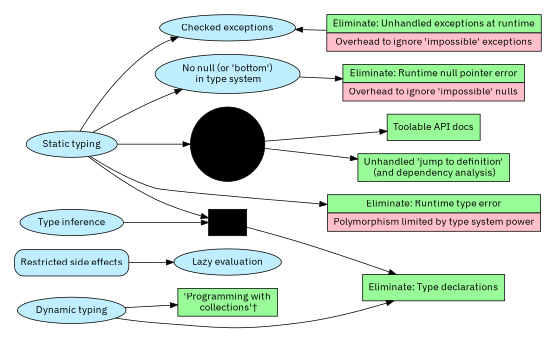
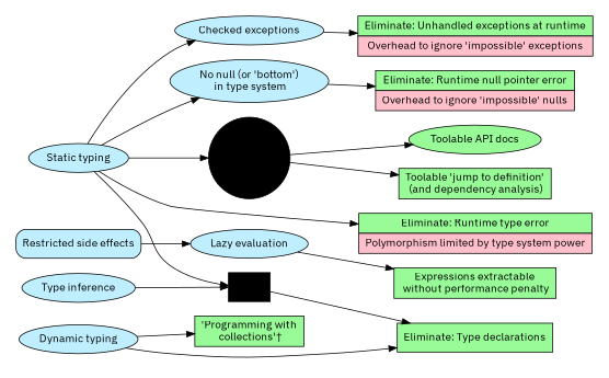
  digraph {
    color=white
    fontname="IBM Plex Sans"
    fontsize=16
    rankdir=LR
    node [fillcolor=lightblue1 fontname="IBM Plex Sans" style=filled]
    edge [fontname="IBM Plex Sans"]
    n1 [label="Static typing"]
    n2 [label="Restricted side effects" shape=Mrecord]
    n3 [label="Type inference"]
    n4 [label="Dynamic typing"]
-   n6 [fillcolor=palegreen label="Unhandled 'jump to definition'\n (and dependency analysis)" shape=box]
-   n7 [fillcolor=palegreen label="Toolable API docs" shape=box]
+   n5 [fillcolor=palegreen label="Expressions extractable\n without performance penalty" shape=box]
+   n6 [fillcolor=palegreen label="Toolable 'jump to definition'\n (and dependency analysis)" shape=box]
+   n7 [fillcolor=palegreen label="Toolable API docs" shape=ellipse]
    n8 [fillcolor=white label=<             <table border="0" cellborder="1" cellspacing="0" cellpadding="4">                 <tr><td bgcolor="palegreen"> Eliminate: Runtime null pointer error </td></tr>                 <tr><td bgcolor="pink"> Overhead to ignore 'impossible' nulls </td></tr>             </table>> margin=0 shape=none]
    n9 [fillcolor=white label=<             <table border="0" cellborder="1" cellspacing="0" cellpadding="4">                 <tr><td bgcolor="palegreen"> Eliminate: Runtime type error </td></tr>                 <tr><td bgcolor="pink"> Polymorphism limited by type system power </td></tr>             </table>> margin=0 shape=none]
    n10 [fillcolor=white label=<             <table border="0" cellborder="1" cellspacing="0" cellpadding="4">                 <tr><td bgcolor="palegreen"> Eliminate: Unhandled exceptions at runtime </td></tr>                 <tr><td bgcolor="pink"> Overhead to ignore 'impossible' exceptions </td></tr>             </table>> margin=0 shape=none]
    n11 [fillcolor=palegreen label="Eliminate: Type declarations" shape=box]
    ST_TI [fillcolor=black shape=box width=.1]
    ST_TOOL [fillcolor=black shape=circle width=.15]
    n14 [label="No null (or 'bottom')\n in type system"]
    n15 [label="Checked exceptions"]
    n16 [label="Lazy evaluation"]
    n17 [fillcolor=palegreen label="'Programming with\n collections'†" shape=box]
    subgraph cluster_1 {
      ST_TI
      ST_TOOL
      n14
      n15
      n16
      n17
      subgraph sub_2 {
        rank=source
        n1
        n2
        n3
        n4
      }
      subgraph sub_3 {
        rank=sink
+       n5
        n6
        n7
        n8
        n9
        n10
        n11
      }
    }
    n1 -> n9
    n1 -> ST_TI
    n1 -> ST_TOOL
    n1 -> n14
    n1 -> n15
    n2 -> n16
    n3 -> ST_TI
    n4 -> n11
    n4 -> n17
    ST_TI -> n11
    ST_TOOL -> n6
    ST_TOOL -> n7
    n14 -> n8
-   n10 -> n15
+   n15 -> n10
+   n16 -> n5
  }
